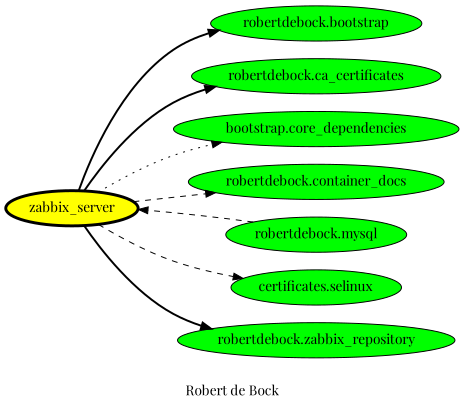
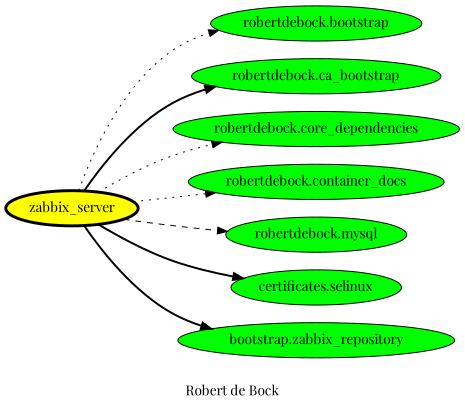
  digraph {
    fontname="Playfair Display"
    label="Robert de Bock"
    rankdir=LR
    node [fillcolor=green fontname="Playfair Display" style=filled]
    edge [fontname="Playfair Display" style=dashed]
    zabbix_server [fillcolor=yellow penwidth=3]
    "robertdebock.bootstrap"
-   "robertdebock.ca_certificates"
-   "robertdebock.core_dependencies" [label="bootstrap.core_dependencies"]
+   "robertdebock.ca_certificates" [label="robertdebock.ca_bootstrap"]
+   "robertdebock.core_dependencies"
    "robertdebock.container_docs"
    "robertdebock.mysql"
    n7 [label="certificates.selinux"]
-   "robertdebock.zabbix_repository"
-   zabbix_server -> "robertdebock.bootstrap" [style=bold]
+   "robertdebock.zabbix_repository" [label="bootstrap.zabbix_repository"]
+   zabbix_server -> "robertdebock.bootstrap" [style=dotted]
    zabbix_server -> "robertdebock.ca_certificates" [style=bold]
    zabbix_server -> "robertdebock.core_dependencies" [style=dotted]
-   zabbix_server -> "robertdebock.container_docs"
-   "robertdebock.mysql" -> zabbix_server
-   zabbix_server -> n7
+   zabbix_server -> "robertdebock.container_docs" [style=dotted]
+   zabbix_server -> "robertdebock.mysql"
+   zabbix_server -> n7 [style=bold]
    zabbix_server -> "robertdebock.zabbix_repository" [style=bold]
  }
